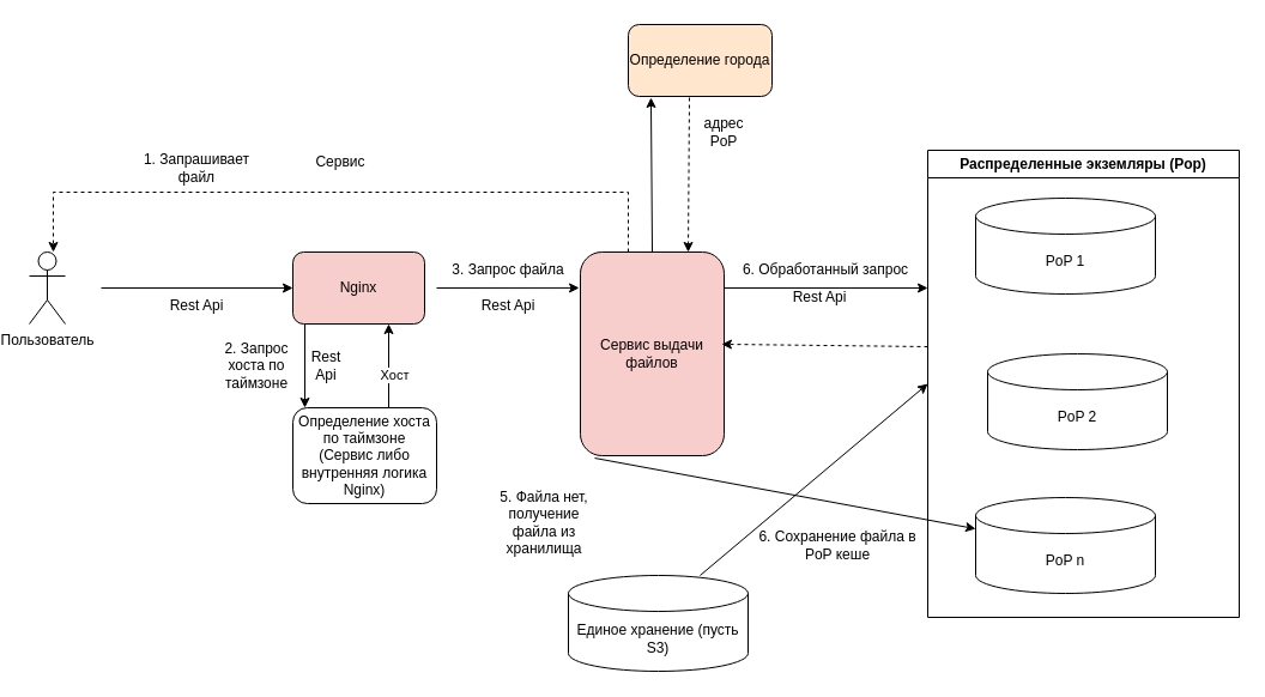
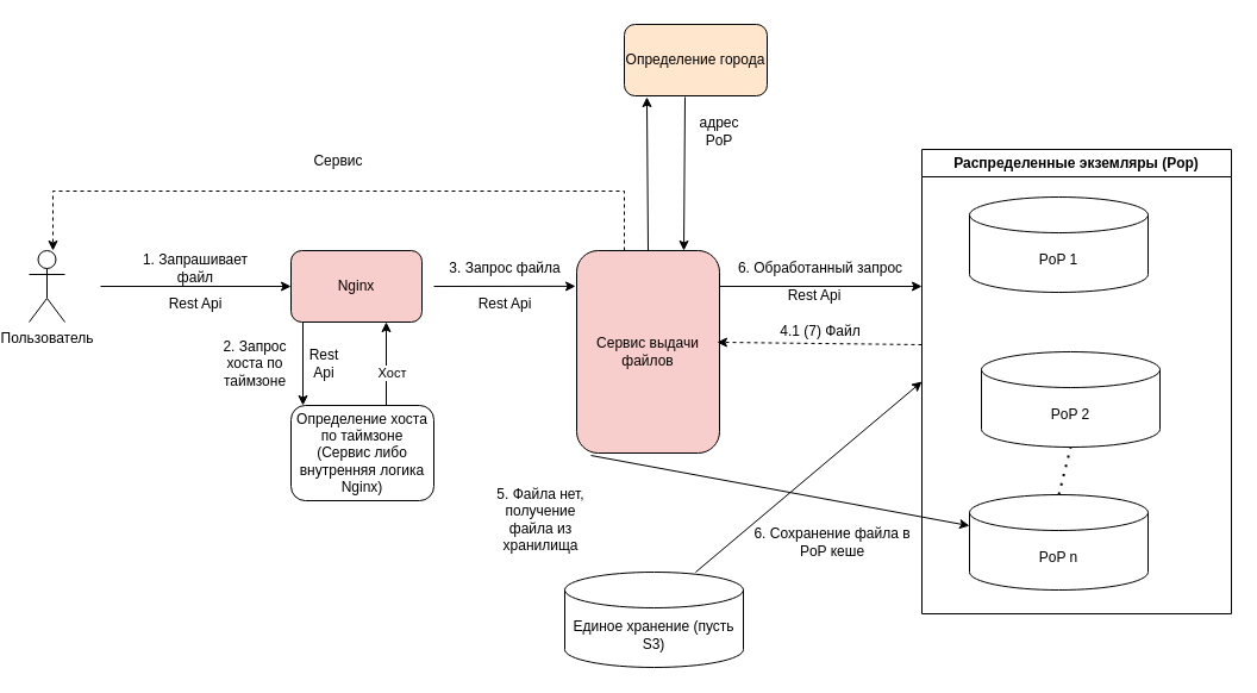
  <mxCell id="0" />
  <mxCell id="1" parent="0" />
  <mxCell id="2" value="Пользователь" style="shape=umlActor;verticalLabelPosition=bottom;verticalAlign=top;html=1;outlineConnect=0;" vertex="1" parent="1"><mxGeometry x="20" y="210" width="30" height="60" as="geometry" /></mxCell>
  <mxCell id="3" value="" style="endArrow=classic;html=1;rounded=0;" edge="1" parent="1"><mxGeometry width="50" height="50" relative="1" as="geometry"><mxPoint x="80" y="240" as="sourcePoint" /><mxPoint x="240" y="240" as="targetPoint" /></mxGeometry></mxCell>
- <mxCell id="4" value="1. Запрашивает файл" style="text;html=1;align=center;verticalAlign=middle;whiteSpace=wrap;rounded=0;" vertex="1" parent="1"><mxGeometry x="100" y="125" width="120" height="30" as="geometry" /></mxCell>
+ <mxCell id="4" value="1. Запрашивает файл" style="text;html=1;align=center;verticalAlign=middle;whiteSpace=wrap;rounded=0;" vertex="1" parent="1"><mxGeometry x="100" y="210" width="120" height="30" as="geometry" /></mxCell>
  <mxCell id="5" value="Rest Api" style="text;html=1;align=center;verticalAlign=middle;whiteSpace=wrap;rounded=0;" vertex="1" parent="1"><mxGeometry x="100" y="240" width="120" height="30" as="geometry" /></mxCell>
  <mxCell id="6" value="Nginx" style="rounded=1;whiteSpace=wrap;html=1;fillColor=#f8cecc;" vertex="1" parent="1"><mxGeometry x="240" y="210" width="110" height="60" as="geometry" /></mxCell>
  <mxCell id="7" value="Определение хоста по таймзоне&lt;div&gt;(Сервис либо внутренняя логика Nginx)&lt;/div&gt;" style="rounded=1;whiteSpace=wrap;html=1;" vertex="1" parent="1"><mxGeometry x="240" y="340" width="120" height="80" as="geometry" /></mxCell>
  <mxCell id="8" value="" style="endArrow=classic;html=1;rounded=0;" edge="1" parent="1"><mxGeometry width="50" height="50" relative="1" as="geometry"><mxPoint x="250" y="270" as="sourcePoint" /><mxPoint x="250" y="340" as="targetPoint" /></mxGeometry></mxCell>
  <mxCell id="9" value="2. Запрос хоста по таймзоне" style="text;html=1;align=center;verticalAlign=middle;whiteSpace=wrap;rounded=0;" vertex="1" parent="1"><mxGeometry x="170" y="280" width="80" height="50" as="geometry" /></mxCell>
  <mxCell id="10" value="Rest Api" style="text;html=1;align=center;verticalAlign=middle;whiteSpace=wrap;rounded=0;" vertex="1" parent="1"><mxGeometry x="246" y="290" width="44" height="30" as="geometry" /></mxCell>
  <mxCell id="11" value="" style="endArrow=classic;html=1;rounded=0;" edge="1" parent="1"><mxGeometry width="50" height="50" relative="1" as="geometry"><mxPoint x="320" y="340" as="sourcePoint" /><mxPoint x="320" y="270" as="targetPoint" /></mxGeometry></mxCell>
  <mxCell id="12" value="Хост" style="edgeLabel;html=1;align=center;verticalAlign=middle;resizable=0;points=[];" vertex="1" connectable="0" parent="11"><mxGeometry x="-0.2" y="-4" relative="1" as="geometry"><mxPoint as="offset" /></mxGeometry></mxCell>
  <mxCell id="13" value="Сервис выдачи файлов" style="rounded=1;whiteSpace=wrap;html=1;fillColor=#f8cecc;" vertex="1" parent="1"><mxGeometry x="480" y="210" width="120" height="170" as="geometry" /></mxCell>
  <mxCell id="14" value="" style="endArrow=classic;html=1;rounded=0;entryX=-0.008;entryY=0.176;entryDx=0;entryDy=0;entryPerimeter=0;" edge="1" parent="1" target="13"><mxGeometry width="50" height="50" relative="1" as="geometry"><mxPoint x="360" y="240" as="sourcePoint" /><mxPoint x="450" y="240" as="targetPoint" /></mxGeometry></mxCell>
  <mxCell id="15" value="Rest Api" style="text;html=1;align=center;verticalAlign=middle;whiteSpace=wrap;rounded=0;" vertex="1" parent="1"><mxGeometry x="360" y="240" width="120" height="30" as="geometry" /></mxCell>
  <mxCell id="16" value="3. Запрос файла" style="text;html=1;align=center;verticalAlign=middle;whiteSpace=wrap;rounded=0;" vertex="1" parent="1"><mxGeometry x="360" y="210" width="120" height="30" as="geometry" /></mxCell>
  <mxCell id="17" value="Распределенные экземляры (Pop)" style="swimlane;whiteSpace=wrap;html=1;" vertex="1" parent="1"><mxGeometry x="770" y="125" width="260" height="390" as="geometry" /></mxCell>
  <mxCell id="18" value="PoP 1" style="shape=cylinder3;whiteSpace=wrap;html=1;boundedLbl=1;backgroundOutline=1;size=15;" vertex="1" parent="17"><mxGeometry x="40" y="40" width="150" height="80" as="geometry" /></mxCell>
  <mxCell id="19" value="PoP 2" style="shape=cylinder3;whiteSpace=wrap;html=1;boundedLbl=1;backgroundOutline=1;size=15;" vertex="1" parent="17"><mxGeometry x="50" y="170" width="150" height="80" as="geometry" /></mxCell>
  <mxCell id="20" value="PoP n" style="shape=cylinder3;whiteSpace=wrap;html=1;boundedLbl=1;backgroundOutline=1;size=15;" vertex="1" parent="17"><mxGeometry x="40" y="290" width="150" height="80" as="geometry" /></mxCell>
+ <mxCell id="21" value="" style="endArrow=none;dashed=1;html=1;dashPattern=1 3;strokeWidth=2;rounded=0;exitX=0.5;exitY=0;exitDx=0;exitDy=0;exitPerimeter=0;entryX=0.5;entryY=1;entryDx=0;entryDy=0;entryPerimeter=0;" edge="1" parent="17" source="20" target="19"><mxGeometry width="50" height="50" relative="1" as="geometry"><mxPoint x="70" y="260" as="sourcePoint" /><mxPoint x="120" y="210" as="targetPoint" /></mxGeometry></mxCell>
  <mxCell id="22" value="6. Обработанный запрос" style="text;html=1;align=center;verticalAlign=middle;whiteSpace=wrap;rounded=0;" vertex="1" parent="1"><mxGeometry x="610" y="210" width="150" height="30" as="geometry" /></mxCell>
  <mxCell id="23" value="" style="endArrow=classic;html=1;rounded=0;" edge="1" parent="1"><mxGeometry width="50" height="50" relative="1" as="geometry"><mxPoint x="600" y="240" as="sourcePoint" /><mxPoint x="770" y="240" as="targetPoint" /></mxGeometry></mxCell>
  <mxCell id="24" value="" style="endArrow=classic;html=1;rounded=0;entryX=0.983;entryY=0.335;entryDx=0;entryDy=0;entryPerimeter=0;dashed=1;" edge="1" parent="1"><mxGeometry width="50" height="50" relative="1" as="geometry"><mxPoint x="770" y="289" as="sourcePoint" /><mxPoint x="597.96" y="286.95" as="targetPoint" /></mxGeometry></mxCell>
+ <mxCell id="25" value="4.1 (7) Файл" style="text;html=1;align=center;verticalAlign=middle;whiteSpace=wrap;rounded=0;" vertex="1" parent="1"><mxGeometry x="645" y="263" width="80" height="30" as="geometry" /></mxCell>
  <mxCell id="26" value="Единое хранение (пусть S3)" style="shape=cylinder3;whiteSpace=wrap;html=1;boundedLbl=1;backgroundOutline=1;size=15;" vertex="1" parent="1"><mxGeometry x="470" y="480" width="150" height="80" as="geometry" /></mxCell>
  <mxCell id="27" value="" style="endArrow=classic;html=1;rounded=0;dashed=1;" edge="1" parent="1"><mxGeometry width="50" height="50" relative="1" as="geometry"><mxPoint x="520" y="210" as="sourcePoint" /><mxPoint x="40" y="210" as="targetPoint" /><Array as="points"><mxPoint x="520" y="160" /><mxPoint x="290" y="160" /><mxPoint x="40" y="160" /></Array></mxGeometry></mxCell>
  <mxCell id="28" value="Сервис" style="text;html=1;align=center;verticalAlign=middle;whiteSpace=wrap;rounded=0;" vertex="1" parent="1"><mxGeometry x="240" y="120" width="80" height="30" as="geometry" /></mxCell>
  <mxCell id="29" value="" style="endArrow=classic;html=1;rounded=0;exitX=0.1;exitY=1.012;exitDx=0;exitDy=0;exitPerimeter=0;" edge="1" parent="1" source="13" target="20"><mxGeometry width="50" height="50" relative="1" as="geometry"><mxPoint x="400" y="520" as="sourcePoint" /><mxPoint x="450" y="470" as="targetPoint" /></mxGeometry></mxCell>
  <mxCell id="30" value="5. Файла нет, получение файла из хранилища" style="text;html=1;align=center;verticalAlign=middle;whiteSpace=wrap;rounded=0;" vertex="1" parent="1"><mxGeometry x="410" y="396" width="80" height="80" as="geometry" /></mxCell>
  <mxCell id="31" value="" style="endArrow=classic;html=1;rounded=0;exitX=0.733;exitY=0;exitDx=0;exitDy=0;exitPerimeter=0;" edge="1" parent="1" source="26"><mxGeometry width="50" height="50" relative="1" as="geometry"><mxPoint x="830" y="670" as="sourcePoint" /><mxPoint x="770" y="320" as="targetPoint" /></mxGeometry></mxCell>
  <mxCell id="32" value="6. Сохранение файла в PoP кеше" style="text;html=1;align=center;verticalAlign=middle;whiteSpace=wrap;rounded=0;" vertex="1" parent="1"><mxGeometry x="620" y="430" width="150" height="50" as="geometry" /></mxCell>
  <mxCell id="33" value="Rest Api" style="text;html=1;align=center;verticalAlign=middle;whiteSpace=wrap;rounded=0;" vertex="1" parent="1"><mxGeometry x="620" y="233" width="120" height="30" as="geometry" /></mxCell>
  <mxCell id="34" value="Определение города" style="rounded=1;whiteSpace=wrap;html=1;fillColor=#ffe6cc;" vertex="1" parent="1"><mxGeometry x="520" y="20" width="120" height="60" as="geometry" /></mxCell>
  <mxCell id="35" value="" style="endArrow=classic;html=1;rounded=0;entryX=0.158;entryY=1.017;entryDx=0;entryDy=0;entryPerimeter=0;" edge="1" parent="1" target="34"><mxGeometry width="50" height="50" relative="1" as="geometry"><mxPoint x="540" y="210" as="sourcePoint" /><mxPoint x="590" y="160" as="targetPoint" /></mxGeometry></mxCell>
- <mxCell id="36" value="" style="endArrow=classic;html=1;rounded=0;entryX=0.75;entryY=0;entryDx=0;entryDy=0;exitX=0.425;exitY=1.017;exitDx=0;exitDy=0;exitPerimeter=0;dashed=1;" edge="1" parent="1" source="34" target="13"><mxGeometry width="50" height="50" relative="1" as="geometry"><mxPoint x="590" y="90" as="sourcePoint" /><mxPoint x="578" y="207" as="targetPoint" /></mxGeometry></mxCell>
+ <mxCell id="36" value="" style="endArrow=classic;html=1;rounded=0;entryX=0.75;entryY=0;entryDx=0;entryDy=0;exitX=0.425;exitY=1.017;exitDx=0;exitDy=0;exitPerimeter=0;dashed=0;" edge="1" parent="1" source="34" target="13"><mxGeometry width="50" height="50" relative="1" as="geometry"><mxPoint x="590" y="90" as="sourcePoint" /><mxPoint x="578" y="207" as="targetPoint" /></mxGeometry></mxCell>
  <mxCell id="37" value="адрес PoP" style="text;html=1;align=center;verticalAlign=middle;whiteSpace=wrap;rounded=0;" vertex="1" parent="1"><mxGeometry x="570" y="95" width="60" height="30" as="geometry" /></mxCell>
